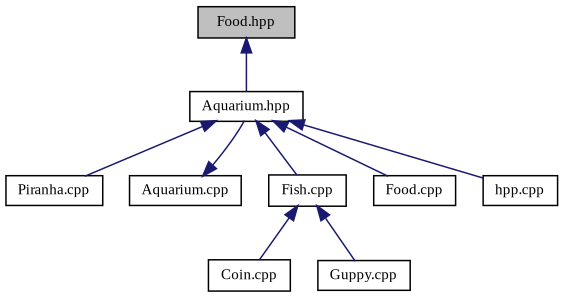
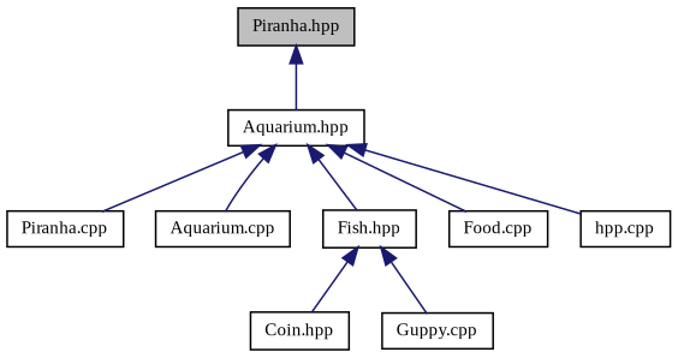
  digraph {
    fontname="Liberation Serif"
    node [color=black fillcolor=white fontname="Liberation Serif" fontsize=10 shape=record style=filled]
    edge [color=midnightblue dir=back fontname="Liberation Serif" fontsize=10 labelfontname=Helvetica labelfontsize=10 style=solid]
-   n1 [fillcolor=grey75 fontcolor=black height=0.2 label="Food.hpp" width=0.4]
+   n1 [fillcolor=grey75 fontcolor=black height=0.2 label="Piranha.hpp" width=0.4]
    n2 [height=0.2 label="Aquarium.hpp" width=0.4]
    n3 [height=0.2 label="Piranha.cpp" width=0.4]
    n4 [height=0.2 label="Aquarium.cpp" width=0.4]
-   n5 [height=0.2 label="Fish.cpp" width=0.4]
+   n5 [height=0.2 label="Fish.hpp" width=0.4]
    n6 [height=0.2 label="Food.cpp" width=0.4]
    n7 [height=0.2 label="hpp.cpp" width=0.4]
-   n8 [height=0.2 label="Coin.cpp" width=0.4]
+   n8 [height=0.2 label="Coin.hpp" width=0.4]
    n9 [height=0.2 label="Guppy.cpp" width=0.4]
    n1 -> n2
    n2 -> n3
-   n4 -> n2
+   n2 -> n4
    n2 -> n5
    n2 -> n6
    n2 -> n7
    n5 -> n8
    n5 -> n9
  }
